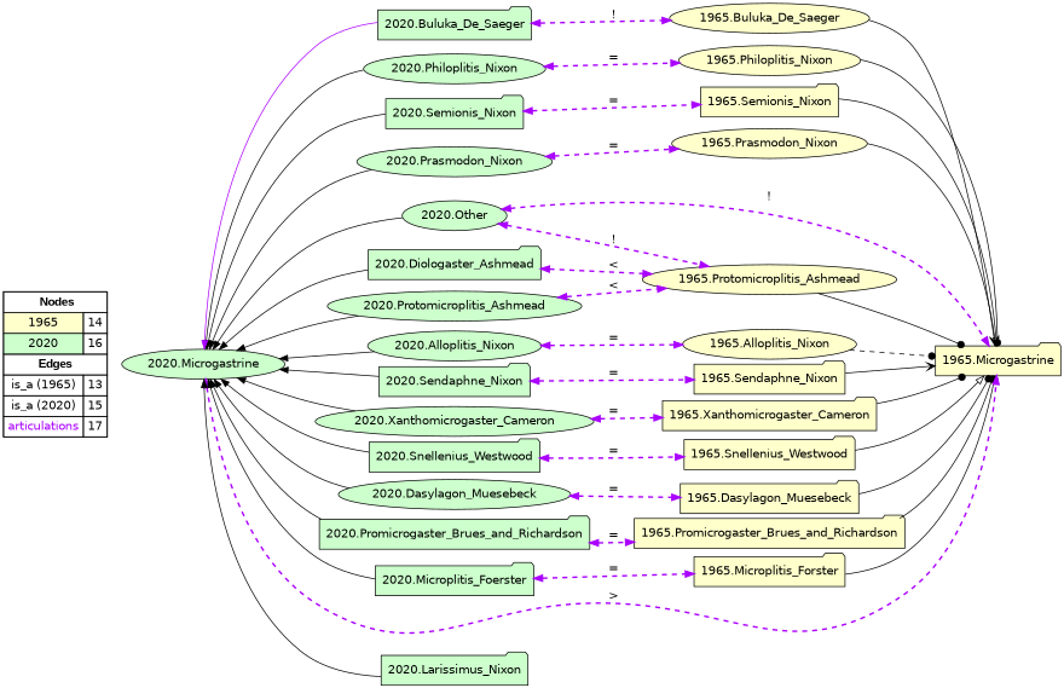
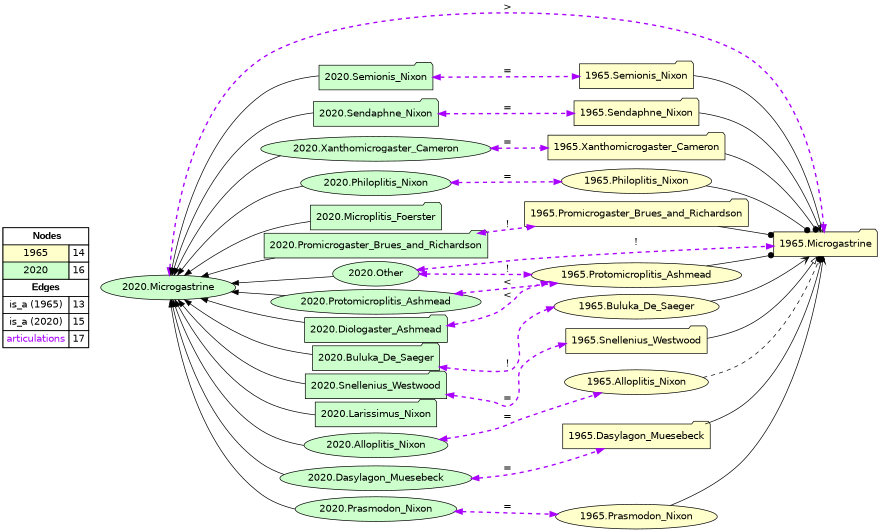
  digraph {
    rankdir=LR
    node [fillcolor="#CCFFCC" fontname=helvetica shape=folder style=filled]
    edge [color="#000000" constraint=true dir=both penwidth=1 style=solid]
    n1 [fillcolor=white label=<   <TABLE BORDER="0" CELLBORDER="1" CELLSPACING="0" CELLPADDING="4">  <TR> <TD COLSPAN="2"><font face="Arial Black"> Nodes</font></TD> </TR>  <TR>   <TD bgcolor="#FFFFCC" fontname="helvetica">1965</TD>   <TD>14</TD>   </TR>  <TR>   <TD bgcolor="#CCFFCC" fontname="helvetica">2020</TD>   <TD>16</TD>   </TR>  <TR> <TD COLSPAN="2"><font face = "Arial Black"> Edges </font></TD> </TR>  <TR>   <TD><font color ="#000000">is_a (1965)</font></TD><TD>13</TD> </TR> <TR>   <TD><font color ="#000000">is_a (2020)</font></TD><TD>15</TD> </TR> <TR>   <TD><font color ="#AA00FF">articulations</font></TD><TD>17</TD> </TR> </TABLE>   > margin=0 shape=box]
    "1965.Buluka_De_Saeger" [fillcolor="#FFFFCC" shape=ellipse]
    "1965.Microgastrine" [fillcolor="#FFFFCC"]
    "1965.Philoplitis_Nixon" [fillcolor="#FFFFCC" shape=ellipse]
    "1965.Semionis_Nixon" [fillcolor="#FFFFCC"]
    "1965.Prasmodon_Nixon" [fillcolor="#FFFFCC" shape=ellipse]
    "1965.Protomicroplitis_Ashmead" [fillcolor="#FFFFCC" shape=ellipse]
    "1965.Alloplitis_Nixon" [fillcolor="#FFFFCC" shape=ellipse]
    "1965.Sendaphne_Nixon" [fillcolor="#FFFFCC"]
    "1965.Xanthomicrogaster_Cameron" [fillcolor="#FFFFCC"]
    "1965.Snellenius_Westwood" [fillcolor="#FFFFCC"]
    "1965.Dasylagon_Muesebeck" [fillcolor="#FFFFCC"]
    "1965.Promicrogaster_Brues_and_Richardson" [fillcolor="#FFFFCC"]
-   "1965.Microplitis_Forster" [fillcolor="#FFFFCC"]
    "2020.Semionis_Nixon"
    "2020.Sendaphne_Nixon"
    "2020.Xanthomicrogaster_Cameron" [shape=ellipse]
    "2020.Other" [shape=ellipse]
    "2020.Microplitis_Foerster"
    "2020.Philoplitis_Nixon" [shape=ellipse]
    "2020.Promicrogaster_Brues_and_Richardson"
    "2020.Diologaster_Ashmead"
    "2020.Buluka_De_Saeger"
    "2020.Snellenius_Westwood"
    "2020.Alloplitis_Nixon" [shape=ellipse]
    "2020.Microgastrine" [shape=ellipse]
    "2020.Larissimus_Nixon"
    "2020.Protomicroplitis_Ashmead" [shape=ellipse]
    "2020.Dasylagon_Muesebeck" [shape=ellipse]
    "2020.Prasmodon_Nixon" [shape=ellipse]
    subgraph sub_1 {
      rank=source
      n1
    }
    "1965.Buluka_De_Saeger" -> "1965.Microgastrine" [arrowhead=vee dir=forward]
    "1965.Philoplitis_Nixon" -> "1965.Microgastrine" [arrowhead=dot dir=forward]
    "1965.Semionis_Nixon" -> "1965.Microgastrine" [arrowhead=onormal dir=forward]
    "1965.Prasmodon_Nixon" -> "1965.Microgastrine" [arrowhead=vee dir=forward]
    "1965.Protomicroplitis_Ashmead" -> "1965.Microgastrine" [arrowhead=dot dir=forward]
    "1965.Alloplitis_Nixon" -> "1965.Microgastrine" [arrowhead=dot dir=forward style=dashed]
    "1965.Sendaphne_Nixon" -> "1965.Microgastrine" [arrowhead=vee dir=forward]
    "1965.Xanthomicrogaster_Cameron" -> "1965.Microgastrine" [arrowhead=dot dir=forward]
    "1965.Snellenius_Westwood" -> "1965.Microgastrine" [arrowhead=onormal dir=forward]
    "1965.Dasylagon_Muesebeck" -> "1965.Microgastrine" [arrowhead=dot dir=forward]
    "1965.Promicrogaster_Brues_and_Richardson" -> "1965.Microgastrine" [arrowhead=dot dir=forward]
-   "1965.Microplitis_Forster" -> "1965.Microgastrine" [arrowhead=dot dir=forward]
    "2020.Semionis_Nixon" -> "1965.Semionis_Nixon" [color="#AA00FF" label="=" penwidth=2 style=dashed]
    "2020.Sendaphne_Nixon" -> "1965.Sendaphne_Nixon" [color="#AA00FF" label="=" penwidth=2 style=dashed]
    "2020.Xanthomicrogaster_Cameron" -> "1965.Xanthomicrogaster_Cameron" [color="#AA00FF" label="=" penwidth=2 style=dashed]
    "2020.Other" -> "1965.Microgastrine" [color="#AA00FF" label="!" penwidth=2 style=dashed]
    "2020.Other" -> "1965.Protomicroplitis_Ashmead" [color="#AA00FF" label="!" penwidth=2 style=dashed]
-   "2020.Microplitis_Foerster" -> "1965.Microplitis_Forster" [color="#AA00FF" label="=" penwidth=2 style=dashed]
    "2020.Philoplitis_Nixon" -> "1965.Philoplitis_Nixon" [color="#AA00FF" label="=" penwidth=2 style=dashed]
-   "2020.Promicrogaster_Brues_and_Richardson" -> "1965.Promicrogaster_Brues_and_Richardson" [color="#AA00FF" label="=" penwidth=2 style=dashed]
+   "2020.Promicrogaster_Brues_and_Richardson" -> "1965.Promicrogaster_Brues_and_Richardson" [color="#AA00FF" label="!" penwidth=2 style=dashed]
    "2020.Diologaster_Ashmead" -> "1965.Protomicroplitis_Ashmead" [color="#AA00FF" label="<" penwidth=2 style=dashed]
    "2020.Buluka_De_Saeger" -> "1965.Buluka_De_Saeger" [color="#AA00FF" label="!" penwidth=2 style=dashed]
    "2020.Snellenius_Westwood" -> "1965.Snellenius_Westwood" [color="#AA00FF" label="=" penwidth=2 style=dashed]
    "2020.Alloplitis_Nixon" -> "1965.Alloplitis_Nixon" [color="#AA00FF" label="=" penwidth=2 style=dashed]
    "2020.Microgastrine" -> "1965.Microgastrine" [color="#AA00FF" label=">" penwidth=2 style=dashed]
    "2020.Microgastrine" -> "2020.Semionis_Nixon" [dir=back]
    "2020.Microgastrine" -> "2020.Sendaphne_Nixon" [dir=back]
    "2020.Microgastrine" -> "2020.Xanthomicrogaster_Cameron" [dir=back]
    "2020.Microgastrine" -> "2020.Other" [dir=back]
    "2020.Microgastrine" -> "2020.Microplitis_Foerster" [dir=back]
    "2020.Microgastrine" -> "2020.Philoplitis_Nixon" [dir=back]
    "2020.Microgastrine" -> "2020.Promicrogaster_Brues_and_Richardson" [dir=back]
    "2020.Microgastrine" -> "2020.Diologaster_Ashmead" [dir=back]
-   "2020.Microgastrine" -> "2020.Buluka_De_Saeger" [color="#AA00FF" dir=back]
+   "2020.Microgastrine" -> "2020.Buluka_De_Saeger" [dir=back]
    "2020.Microgastrine" -> "2020.Snellenius_Westwood" [dir=back]
    "2020.Microgastrine" -> "2020.Alloplitis_Nixon" [dir=back]
    "2020.Microgastrine" -> "2020.Larissimus_Nixon" [dir=back]
    "2020.Microgastrine" -> "2020.Protomicroplitis_Ashmead" [dir=back]
    "2020.Microgastrine" -> "2020.Dasylagon_Muesebeck" [dir=back]
    "2020.Microgastrine" -> "2020.Prasmodon_Nixon" [dir=back]
    "2020.Protomicroplitis_Ashmead" -> "1965.Protomicroplitis_Ashmead" [color="#AA00FF" label="<" penwidth=2 style=dashed]
    "2020.Dasylagon_Muesebeck" -> "1965.Dasylagon_Muesebeck" [color="#AA00FF" label="=" penwidth=2 style=dashed]
    "2020.Prasmodon_Nixon" -> "1965.Prasmodon_Nixon" [color="#AA00FF" label="=" penwidth=2 style=dashed]
  }
